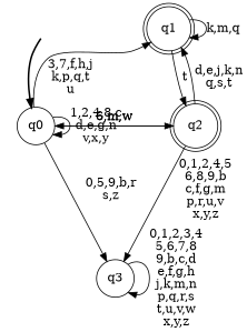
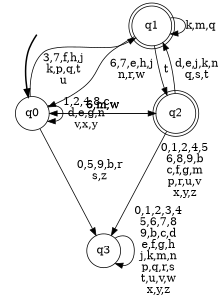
  digraph {
    fontname="DejaVu Serif"
    rankdir=TB
    node [fontname="DejaVu Serif" shape=circle style=filled color=black fillcolor=white]
    edge [fontname="DejaVu Serif"]
    __start0 [height=0 shape=none style=invis width=0 color="" fillcolor=""]
    n2 [label=q0]
    n3 [label=q1 shape=doublecircle style="rounded,filled"]
    n4 [label=q2 shape=doublecircle style="rounded,filled"]
    n5 [label=q3]
    subgraph cluster_1 {
      nodesep=0.15
      ranksep=0.15
      style=invis
      __start0
      n2
    }
    __start0 -> n2 [penwidth=2]
    n2 -> n2 [label="1,2,4,8,c\nd,e,g,n\nv,x,y"]
    n2 -> n3 [label="3,7,f,h,j\nk,p,q,t\nu"]
    n2 -> n4 [label="6,m,w"]
    n2 -> n5 [label="0,5,9,b,r\ns,z"]
+   n3 -> n2 [label="6,7,e,h,j\nn,r,w"]
    n3 -> n3 [label="k,m,q"]
    n3 -> n4 [label=t]
    n4 -> n2 [label="6,m,w"]
    n4 -> n3 [label="d,e,j,k,n\nq,s,t"]
    n4 -> n5 [label="0,1,2,4,5\n6,8,9,b\nc,f,g,m\np,r,u,v\nx,y,z"]
    n5 -> n5 [label="0,1,2,3,4\n5,6,7,8\n9,b,c,d\ne,f,g,h\nj,k,m,n\np,q,r,s\nt,u,v,w\nx,y,z"]
  }
